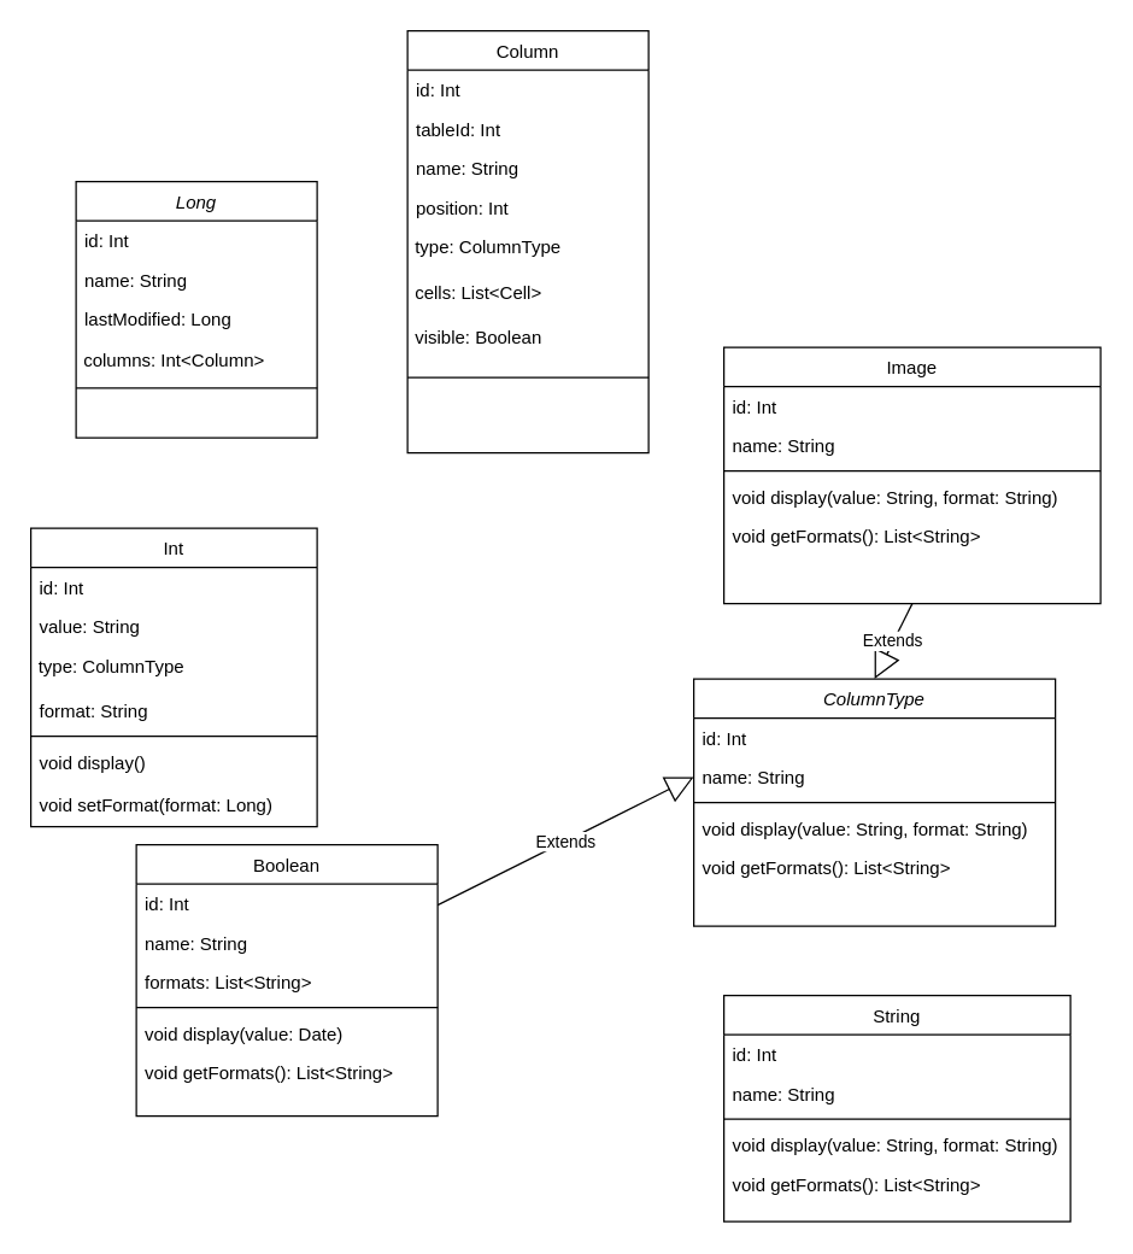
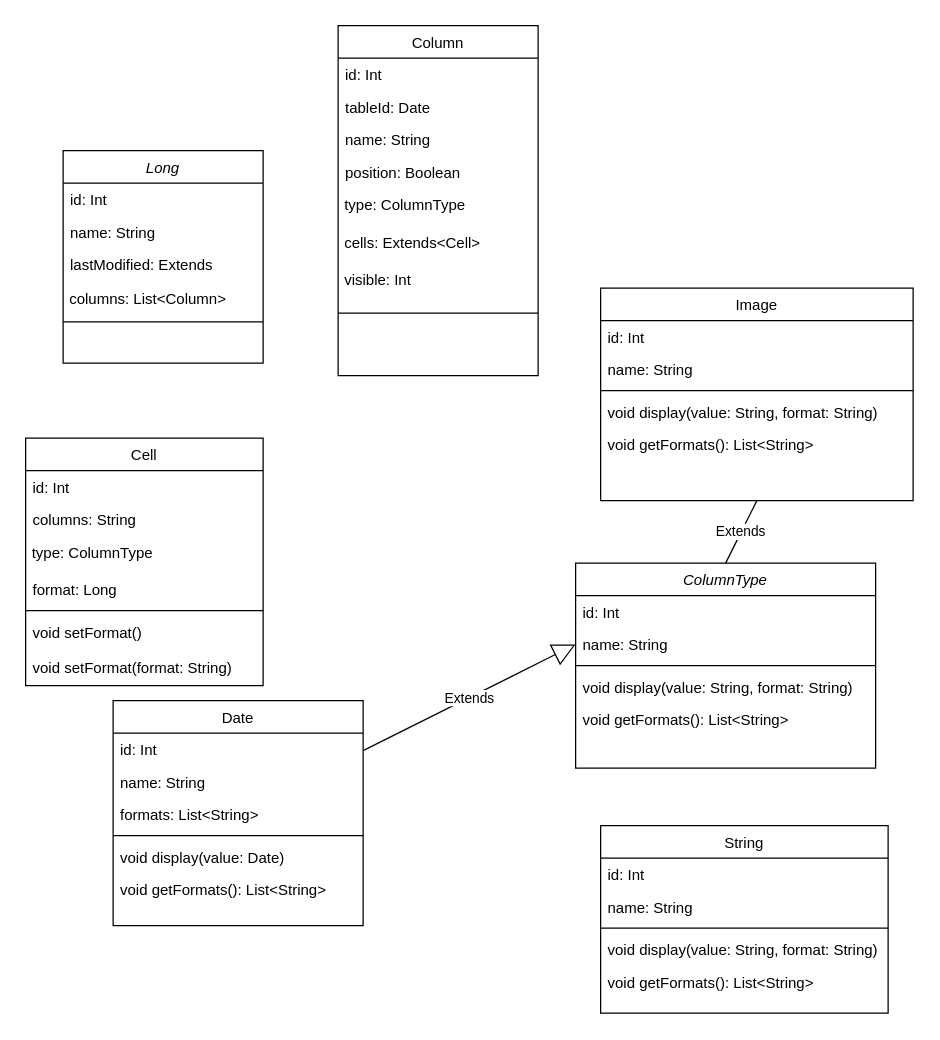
  <mxCell id="0" />
  <mxCell id="1" parent="0" />
  <mxCell id="2" value="Long" style="swimlane;fontStyle=2;align=center;verticalAlign=top;childLayout=stackLayout;horizontal=1;startSize=26;horizontalStack=0;resizeParent=1;resizeLast=0;collapsible=1;marginBottom=0;rounded=0;shadow=0;strokeWidth=1;" parent="1" vertex="1"><mxGeometry x="50" y="120" width="160" height="170" as="geometry"><mxRectangle x="230" y="140" width="160" height="26" as="alternateBounds" /></mxGeometry></mxCell>
  <mxCell id="3" value="id: Int" style="text;align=left;verticalAlign=top;spacingLeft=4;spacingRight=4;overflow=hidden;rotatable=0;points=[[0,0.5],[1,0.5]];portConstraint=eastwest;rounded=0;shadow=0;html=0;" parent="2" vertex="1"><mxGeometry y="26" width="160" height="26" as="geometry" /></mxCell>
  <mxCell id="4" value="name: String" style="text;align=left;verticalAlign=top;spacingLeft=4;spacingRight=4;overflow=hidden;rotatable=0;points=[[0,0.5],[1,0.5]];portConstraint=eastwest;" parent="2" vertex="1"><mxGeometry y="52" width="160" height="26" as="geometry" /></mxCell>
- <mxCell id="5" value="lastModified: Long" style="text;align=left;verticalAlign=top;spacingLeft=4;spacingRight=4;overflow=hidden;rotatable=0;points=[[0,0.5],[1,0.5]];portConstraint=eastwest;rounded=0;shadow=0;html=0;" parent="2" vertex="1"><mxGeometry y="78" width="160" height="26" as="geometry" /></mxCell>
- <mxCell id="6" value="&amp;nbsp;columns: Int&amp;lt;Column&amp;gt;" style="text;strokeColor=none;align=left;fillColor=none;html=1;verticalAlign=middle;whiteSpace=wrap;rounded=0;" vertex="1" parent="2"><mxGeometry y="104" width="160" height="30" as="geometry" /></mxCell>
+ <mxCell id="5" value="lastModified: Extends" style="text;align=left;verticalAlign=top;spacingLeft=4;spacingRight=4;overflow=hidden;rotatable=0;points=[[0,0.5],[1,0.5]];portConstraint=eastwest;rounded=0;shadow=0;html=0;" parent="2" vertex="1"><mxGeometry y="78" width="160" height="26" as="geometry" /></mxCell>
+ <mxCell id="6" value="&amp;nbsp;columns: List&amp;lt;Column&amp;gt;" style="text;strokeColor=none;align=left;fillColor=none;html=1;verticalAlign=middle;whiteSpace=wrap;rounded=0;" vertex="1" parent="2"><mxGeometry y="104" width="160" height="30" as="geometry" /></mxCell>
  <mxCell id="7" value="" style="line;html=1;strokeWidth=1;align=left;verticalAlign=middle;spacingTop=-1;spacingLeft=3;spacingRight=3;rotatable=0;labelPosition=right;points=[];portConstraint=eastwest;" parent="2" vertex="1"><mxGeometry y="134" width="160" height="6" as="geometry" /></mxCell>
- <mxCell id="8" value="Int" style="swimlane;fontStyle=0;align=center;verticalAlign=top;childLayout=stackLayout;horizontal=1;startSize=26;horizontalStack=0;resizeParent=1;resizeLast=0;collapsible=1;marginBottom=0;rounded=0;shadow=0;strokeWidth=1;" parent="1" vertex="1"><mxGeometry x="20" y="350" width="190" height="198" as="geometry"><mxRectangle x="130" y="380" width="160" height="26" as="alternateBounds" /></mxGeometry></mxCell>
+ <mxCell id="8" value="Cell" style="swimlane;fontStyle=0;align=center;verticalAlign=top;childLayout=stackLayout;horizontal=1;startSize=26;horizontalStack=0;resizeParent=1;resizeLast=0;collapsible=1;marginBottom=0;rounded=0;shadow=0;strokeWidth=1;" parent="1" vertex="1"><mxGeometry x="20" y="350" width="190" height="198" as="geometry"><mxRectangle x="130" y="380" width="160" height="26" as="alternateBounds" /></mxGeometry></mxCell>
  <mxCell id="9" value="id: Int" style="text;align=left;verticalAlign=top;spacingLeft=4;spacingRight=4;overflow=hidden;rotatable=0;points=[[0,0.5],[1,0.5]];portConstraint=eastwest;" parent="8" vertex="1"><mxGeometry y="26" width="190" height="26" as="geometry" /></mxCell>
- <mxCell id="10" value="value: String" style="text;align=left;verticalAlign=top;spacingLeft=4;spacingRight=4;overflow=hidden;rotatable=0;points=[[0,0.5],[1,0.5]];portConstraint=eastwest;rounded=0;shadow=0;html=0;" parent="8" vertex="1"><mxGeometry y="52" width="190" height="26" as="geometry" /></mxCell>
+ <mxCell id="10" value="columns: String" style="text;align=left;verticalAlign=top;spacingLeft=4;spacingRight=4;overflow=hidden;rotatable=0;points=[[0,0.5],[1,0.5]];portConstraint=eastwest;rounded=0;shadow=0;html=0;" parent="8" vertex="1"><mxGeometry y="52" width="190" height="26" as="geometry" /></mxCell>
  <mxCell id="11" value="&amp;nbsp;type: ColumnType" style="text;strokeColor=none;align=left;fillColor=none;html=1;verticalAlign=top;whiteSpace=wrap;rounded=0;spacingRight=4;" vertex="1" parent="8"><mxGeometry y="78" width="190" height="30" as="geometry" /></mxCell>
- <mxCell id="12" value="format: String" style="text;align=left;verticalAlign=top;spacingLeft=4;spacingRight=4;overflow=hidden;rotatable=0;points=[[0,0.5],[1,0.5]];portConstraint=eastwest;rounded=0;shadow=0;html=0;" vertex="1" parent="8"><mxGeometry y="108" width="190" height="26" as="geometry" /></mxCell>
+ <mxCell id="12" value="format: Long" style="text;align=left;verticalAlign=top;spacingLeft=4;spacingRight=4;overflow=hidden;rotatable=0;points=[[0,0.5],[1,0.5]];portConstraint=eastwest;rounded=0;shadow=0;html=0;" vertex="1" parent="8"><mxGeometry y="108" width="190" height="26" as="geometry" /></mxCell>
  <mxCell id="13" value="" style="line;html=1;strokeWidth=1;align=left;verticalAlign=middle;spacingTop=-1;spacingLeft=3;spacingRight=3;rotatable=0;labelPosition=right;points=[];portConstraint=eastwest;" parent="8" vertex="1"><mxGeometry y="134" width="190" height="8" as="geometry" /></mxCell>
- <mxCell id="14" value="void display()" style="text;align=left;verticalAlign=top;spacingLeft=4;spacingRight=4;overflow=hidden;rotatable=0;points=[[0,0.5],[1,0.5]];portConstraint=eastwest;rounded=0;shadow=0;html=0;" vertex="1" parent="8"><mxGeometry y="142" width="190" height="28" as="geometry" /></mxCell>
- <mxCell id="15" value="void setFormat(format: Long)" style="text;align=left;verticalAlign=top;spacingLeft=4;spacingRight=4;overflow=hidden;rotatable=0;points=[[0,0.5],[1,0.5]];portConstraint=eastwest;rounded=0;shadow=0;html=0;" vertex="1" parent="8"><mxGeometry y="170" width="190" height="28" as="geometry" /></mxCell>
+ <mxCell id="14" value="void setFormat()" style="text;align=left;verticalAlign=top;spacingLeft=4;spacingRight=4;overflow=hidden;rotatable=0;points=[[0,0.5],[1,0.5]];portConstraint=eastwest;rounded=0;shadow=0;html=0;" vertex="1" parent="8"><mxGeometry y="142" width="190" height="28" as="geometry" /></mxCell>
+ <mxCell id="15" value="void setFormat(format: String)" style="text;align=left;verticalAlign=top;spacingLeft=4;spacingRight=4;overflow=hidden;rotatable=0;points=[[0,0.5],[1,0.5]];portConstraint=eastwest;rounded=0;shadow=0;html=0;" vertex="1" parent="8"><mxGeometry y="170" width="190" height="28" as="geometry" /></mxCell>
  <mxCell id="16" value="Column" style="swimlane;fontStyle=0;align=center;verticalAlign=top;childLayout=stackLayout;horizontal=1;startSize=26;horizontalStack=0;resizeParent=1;resizeLast=0;collapsible=1;marginBottom=0;rounded=0;shadow=0;strokeWidth=1;" parent="1" vertex="1"><mxGeometry x="270" y="20" width="160" height="280" as="geometry"><mxRectangle x="550" y="140" width="160" height="26" as="alternateBounds" /></mxGeometry></mxCell>
  <mxCell id="17" value="id: Int" style="text;align=left;verticalAlign=top;spacingLeft=4;spacingRight=4;overflow=hidden;rotatable=0;points=[[0,0.5],[1,0.5]];portConstraint=eastwest;" parent="16" vertex="1"><mxGeometry y="26" width="160" height="26" as="geometry" /></mxCell>
- <mxCell id="18" value="tableId: Int" style="text;align=left;verticalAlign=top;spacingLeft=4;spacingRight=4;overflow=hidden;rotatable=0;points=[[0,0.5],[1,0.5]];portConstraint=eastwest;rounded=0;shadow=0;html=0;" parent="16" vertex="1"><mxGeometry y="52" width="160" height="26" as="geometry" /></mxCell>
+ <mxCell id="18" value="tableId: Date" style="text;align=left;verticalAlign=top;spacingLeft=4;spacingRight=4;overflow=hidden;rotatable=0;points=[[0,0.5],[1,0.5]];portConstraint=eastwest;rounded=0;shadow=0;html=0;" parent="16" vertex="1"><mxGeometry y="52" width="160" height="26" as="geometry" /></mxCell>
  <mxCell id="19" value="name: String" style="text;align=left;verticalAlign=top;spacingLeft=4;spacingRight=4;overflow=hidden;rotatable=0;points=[[0,0.5],[1,0.5]];portConstraint=eastwest;rounded=0;shadow=0;html=0;" parent="16" vertex="1"><mxGeometry y="78" width="160" height="26" as="geometry" /></mxCell>
- <mxCell id="20" value="position: Int" style="text;align=left;verticalAlign=top;spacingLeft=4;spacingRight=4;overflow=hidden;rotatable=0;points=[[0,0.5],[1,0.5]];portConstraint=eastwest;rounded=0;shadow=0;html=0;" parent="16" vertex="1"><mxGeometry y="104" width="160" height="26" as="geometry" /></mxCell>
+ <mxCell id="20" value="position: Boolean" style="text;align=left;verticalAlign=top;spacingLeft=4;spacingRight=4;overflow=hidden;rotatable=0;points=[[0,0.5],[1,0.5]];portConstraint=eastwest;rounded=0;shadow=0;html=0;" parent="16" vertex="1"><mxGeometry y="104" width="160" height="26" as="geometry" /></mxCell>
  <mxCell id="21" value="&amp;nbsp;type: ColumnType" style="text;strokeColor=none;align=left;fillColor=none;html=1;verticalAlign=top;whiteSpace=wrap;rounded=0;spacingRight=4;" vertex="1" parent="16"><mxGeometry y="130" width="160" height="30" as="geometry" /></mxCell>
- <mxCell id="22" value="&amp;nbsp;cells: List&amp;lt;Cell&amp;gt;" style="text;strokeColor=none;align=left;fillColor=none;html=1;verticalAlign=top;whiteSpace=wrap;rounded=0;spacingRight=4;" vertex="1" parent="16"><mxGeometry y="160" width="160" height="30" as="geometry" /></mxCell>
- <mxCell id="23" value="&amp;nbsp;visible: Boolean" style="text;strokeColor=none;align=left;fillColor=none;html=1;verticalAlign=top;whiteSpace=wrap;rounded=0;spacingRight=4;" vertex="1" parent="16"><mxGeometry y="190" width="160" height="30" as="geometry" /></mxCell>
+ <mxCell id="22" value="&amp;nbsp;cells: Extends&amp;lt;Cell&amp;gt;" style="text;strokeColor=none;align=left;fillColor=none;html=1;verticalAlign=top;whiteSpace=wrap;rounded=0;spacingRight=4;" vertex="1" parent="16"><mxGeometry y="160" width="160" height="30" as="geometry" /></mxCell>
+ <mxCell id="23" value="&amp;nbsp;visible: Int" style="text;strokeColor=none;align=left;fillColor=none;html=1;verticalAlign=top;whiteSpace=wrap;rounded=0;spacingRight=4;" vertex="1" parent="16"><mxGeometry y="190" width="160" height="30" as="geometry" /></mxCell>
  <mxCell id="24" value="" style="line;html=1;strokeWidth=1;align=left;verticalAlign=middle;spacingTop=-1;spacingLeft=3;spacingRight=3;rotatable=0;labelPosition=right;points=[];portConstraint=eastwest;" parent="16" vertex="1"><mxGeometry y="220" width="160" height="20" as="geometry" /></mxCell>
  <mxCell id="25" value="ColumnType" style="swimlane;fontStyle=2;align=center;verticalAlign=top;childLayout=stackLayout;horizontal=1;startSize=26;horizontalStack=0;resizeParent=1;resizeLast=0;collapsible=1;marginBottom=0;rounded=0;shadow=0;strokeWidth=1;" vertex="1" parent="1"><mxGeometry x="460" y="450" width="240" height="164" as="geometry"><mxRectangle x="130" y="380" width="160" height="26" as="alternateBounds" /></mxGeometry></mxCell>
  <mxCell id="26" value="id: Int" style="text;align=left;verticalAlign=top;spacingLeft=4;spacingRight=4;overflow=hidden;rotatable=0;points=[[0,0.5],[1,0.5]];portConstraint=eastwest;" vertex="1" parent="25"><mxGeometry y="26" width="240" height="26" as="geometry" /></mxCell>
  <mxCell id="27" value="name: String" style="text;align=left;verticalAlign=top;spacingLeft=4;spacingRight=4;overflow=hidden;rotatable=0;points=[[0,0.5],[1,0.5]];portConstraint=eastwest;rounded=0;shadow=0;html=0;" vertex="1" parent="25"><mxGeometry y="52" width="240" height="26" as="geometry" /></mxCell>
  <mxCell id="28" value="" style="line;html=1;strokeWidth=1;align=left;verticalAlign=middle;spacingTop=-1;spacingLeft=3;spacingRight=3;rotatable=0;labelPosition=right;points=[];portConstraint=eastwest;" vertex="1" parent="25"><mxGeometry y="78" width="240" height="8" as="geometry" /></mxCell>
  <mxCell id="29" value="void display(value: String, format: String)" style="text;align=left;verticalAlign=top;spacingLeft=4;spacingRight=4;overflow=hidden;rotatable=0;points=[[0,0.5],[1,0.5]];portConstraint=eastwest;rounded=0;shadow=0;html=0;" vertex="1" parent="25"><mxGeometry y="86" width="240" height="26" as="geometry" /></mxCell>
  <mxCell id="30" value="void getFormats(): List&lt;String&gt;" style="text;align=left;verticalAlign=top;spacingLeft=4;spacingRight=4;overflow=hidden;rotatable=0;points=[[0,0.5],[1,0.5]];portConstraint=eastwest;rounded=0;shadow=0;html=0;" vertex="1" parent="25"><mxGeometry y="112" width="240" height="26" as="geometry" /></mxCell>
- <mxCell id="31" value="Boolean" style="swimlane;fontStyle=0;align=center;verticalAlign=top;childLayout=stackLayout;horizontal=1;startSize=26;horizontalStack=0;resizeParent=1;resizeLast=0;collapsible=1;marginBottom=0;rounded=0;shadow=0;strokeWidth=1;" vertex="1" parent="1"><mxGeometry x="90" y="560" width="200" height="180" as="geometry"><mxRectangle x="130" y="380" width="160" height="26" as="alternateBounds" /></mxGeometry></mxCell>
+ <mxCell id="31" value="Date" style="swimlane;fontStyle=0;align=center;verticalAlign=top;childLayout=stackLayout;horizontal=1;startSize=26;horizontalStack=0;resizeParent=1;resizeLast=0;collapsible=1;marginBottom=0;rounded=0;shadow=0;strokeWidth=1;" vertex="1" parent="1"><mxGeometry x="90" y="560" width="200" height="180" as="geometry"><mxRectangle x="130" y="380" width="160" height="26" as="alternateBounds" /></mxGeometry></mxCell>
  <mxCell id="32" value="id: Int" style="text;align=left;verticalAlign=top;spacingLeft=4;spacingRight=4;overflow=hidden;rotatable=0;points=[[0,0.5],[1,0.5]];portConstraint=eastwest;" vertex="1" parent="31"><mxGeometry y="26" width="200" height="26" as="geometry" /></mxCell>
  <mxCell id="33" value="name: String" style="text;align=left;verticalAlign=top;spacingLeft=4;spacingRight=4;overflow=hidden;rotatable=0;points=[[0,0.5],[1,0.5]];portConstraint=eastwest;rounded=0;shadow=0;html=0;" vertex="1" parent="31"><mxGeometry y="52" width="200" height="26" as="geometry" /></mxCell>
  <mxCell id="34" value="formats: List&lt;String&gt;" style="text;align=left;verticalAlign=top;spacingLeft=4;spacingRight=4;overflow=hidden;rotatable=0;points=[[0,0.5],[1,0.5]];portConstraint=eastwest;rounded=0;shadow=0;html=0;" vertex="1" parent="31"><mxGeometry y="78" width="200" height="26" as="geometry" /></mxCell>
  <mxCell id="35" value="" style="line;html=1;strokeWidth=1;align=left;verticalAlign=middle;spacingTop=-1;spacingLeft=3;spacingRight=3;rotatable=0;labelPosition=right;points=[];portConstraint=eastwest;" vertex="1" parent="31"><mxGeometry y="104" width="200" height="8" as="geometry" /></mxCell>
  <mxCell id="36" value="void display(value: Date)" style="text;align=left;verticalAlign=top;spacingLeft=4;spacingRight=4;overflow=hidden;rotatable=0;points=[[0,0.5],[1,0.5]];portConstraint=eastwest;rounded=0;shadow=0;html=0;" vertex="1" parent="31"><mxGeometry y="112" width="200" height="26" as="geometry" /></mxCell>
  <mxCell id="37" value="void getFormats(): List&lt;String&gt;" style="text;align=left;verticalAlign=top;spacingLeft=4;spacingRight=4;overflow=hidden;rotatable=0;points=[[0,0.5],[1,0.5]];portConstraint=eastwest;rounded=0;shadow=0;html=0;" vertex="1" parent="31"><mxGeometry y="138" width="200" height="26" as="geometry" /></mxCell>
  <mxCell id="38" value="Extends" style="endArrow=block;endSize=16;endFill=0;html=1;rounded=0;entryX=0;entryY=0.5;entryDx=0;entryDy=0;" edge="1" parent="1" source="31" target="27"><mxGeometry width="160" relative="1" as="geometry"><mxPoint x="280" y="520" as="sourcePoint" /><mxPoint x="530" y="560" as="targetPoint" /></mxGeometry></mxCell>
  <mxCell id="39" value="String" style="swimlane;fontStyle=0;align=center;verticalAlign=top;childLayout=stackLayout;horizontal=1;startSize=26;horizontalStack=0;resizeParent=1;resizeLast=0;collapsible=1;marginBottom=0;rounded=0;shadow=0;strokeWidth=1;" vertex="1" parent="1"><mxGeometry x="480" y="660" width="230" height="150" as="geometry"><mxRectangle x="130" y="380" width="160" height="26" as="alternateBounds" /></mxGeometry></mxCell>
  <mxCell id="40" value="id: Int" style="text;align=left;verticalAlign=top;spacingLeft=4;spacingRight=4;overflow=hidden;rotatable=0;points=[[0,0.5],[1,0.5]];portConstraint=eastwest;" vertex="1" parent="39"><mxGeometry y="26" width="230" height="26" as="geometry" /></mxCell>
  <mxCell id="41" value="name: String" style="text;align=left;verticalAlign=top;spacingLeft=4;spacingRight=4;overflow=hidden;rotatable=0;points=[[0,0.5],[1,0.5]];portConstraint=eastwest;rounded=0;shadow=0;html=0;" vertex="1" parent="39"><mxGeometry y="52" width="230" height="26" as="geometry" /></mxCell>
  <mxCell id="42" value="" style="line;html=1;strokeWidth=1;align=left;verticalAlign=middle;spacingTop=-1;spacingLeft=3;spacingRight=3;rotatable=0;labelPosition=right;points=[];portConstraint=eastwest;" vertex="1" parent="39"><mxGeometry y="78" width="230" height="8" as="geometry" /></mxCell>
  <mxCell id="43" value="void display(value: String, format: String)" style="text;align=left;verticalAlign=top;spacingLeft=4;spacingRight=4;overflow=hidden;rotatable=0;points=[[0,0.5],[1,0.5]];portConstraint=eastwest;rounded=0;shadow=0;html=0;" vertex="1" parent="39"><mxGeometry y="86" width="230" height="26" as="geometry" /></mxCell>
  <mxCell id="44" value="void getFormats(): List&lt;String&gt;" style="text;align=left;verticalAlign=top;spacingLeft=4;spacingRight=4;overflow=hidden;rotatable=0;points=[[0,0.5],[1,0.5]];portConstraint=eastwest;rounded=0;shadow=0;html=0;" vertex="1" parent="39"><mxGeometry y="112" width="230" height="26" as="geometry" /></mxCell>
  <mxCell id="45" value="Image" style="swimlane;fontStyle=0;align=center;verticalAlign=top;childLayout=stackLayout;horizontal=1;startSize=26;horizontalStack=0;resizeParent=1;resizeLast=0;collapsible=1;marginBottom=0;rounded=0;shadow=0;strokeWidth=1;" vertex="1" parent="1"><mxGeometry x="480" y="230" width="250" height="170" as="geometry"><mxRectangle x="130" y="380" width="160" height="26" as="alternateBounds" /></mxGeometry></mxCell>
  <mxCell id="46" value="id: Int" style="text;align=left;verticalAlign=top;spacingLeft=4;spacingRight=4;overflow=hidden;rotatable=0;points=[[0,0.5],[1,0.5]];portConstraint=eastwest;" vertex="1" parent="45"><mxGeometry y="26" width="250" height="26" as="geometry" /></mxCell>
  <mxCell id="47" value="name: String" style="text;align=left;verticalAlign=top;spacingLeft=4;spacingRight=4;overflow=hidden;rotatable=0;points=[[0,0.5],[1,0.5]];portConstraint=eastwest;rounded=0;shadow=0;html=0;" vertex="1" parent="45"><mxGeometry y="52" width="250" height="26" as="geometry" /></mxCell>
  <mxCell id="48" value="" style="line;html=1;strokeWidth=1;align=left;verticalAlign=middle;spacingTop=-1;spacingLeft=3;spacingRight=3;rotatable=0;labelPosition=right;points=[];portConstraint=eastwest;" vertex="1" parent="45"><mxGeometry y="78" width="250" height="8" as="geometry" /></mxCell>
  <mxCell id="49" value="void display(value: String, format: String)" style="text;align=left;verticalAlign=top;spacingLeft=4;spacingRight=4;overflow=hidden;rotatable=0;points=[[0,0.5],[1,0.5]];portConstraint=eastwest;rounded=0;shadow=0;html=0;" vertex="1" parent="45"><mxGeometry y="86" width="250" height="26" as="geometry" /></mxCell>
  <mxCell id="50" value="void getFormats(): List&lt;String&gt;" style="text;align=left;verticalAlign=top;spacingLeft=4;spacingRight=4;overflow=hidden;rotatable=0;points=[[0,0.5],[1,0.5]];portConstraint=eastwest;rounded=0;shadow=0;html=0;" vertex="1" parent="45"><mxGeometry y="112" width="250" height="26" as="geometry" /></mxCell>
- <mxCell id="51" value="Extends" style="endArrow=block;endSize=16;endFill=0;html=1;rounded=0;entryX=0.5;entryY=0;entryDx=0;entryDy=0;exitX=0.5;exitY=1;exitDx=0;exitDy=0;" edge="1" parent="1" source="45" target="25"><mxGeometry width="160" relative="1" as="geometry"><mxPoint x="310" y="410" as="sourcePoint" /><mxPoint x="470" y="410" as="targetPoint" /></mxGeometry></mxCell>
+ <mxCell id="51" value="Extends" style="endArrow=none;endSize=16;endFill=0;html=1;rounded=0;entryX=0.5;entryY=0;entryDx=0;entryDy=0;exitX=0.5;exitY=1;exitDx=0;exitDy=0;" edge="1" parent="1" source="45" target="25"><mxGeometry width="160" relative="1" as="geometry"><mxPoint x="310" y="410" as="sourcePoint" /><mxPoint x="470" y="410" as="targetPoint" /></mxGeometry></mxCell>
